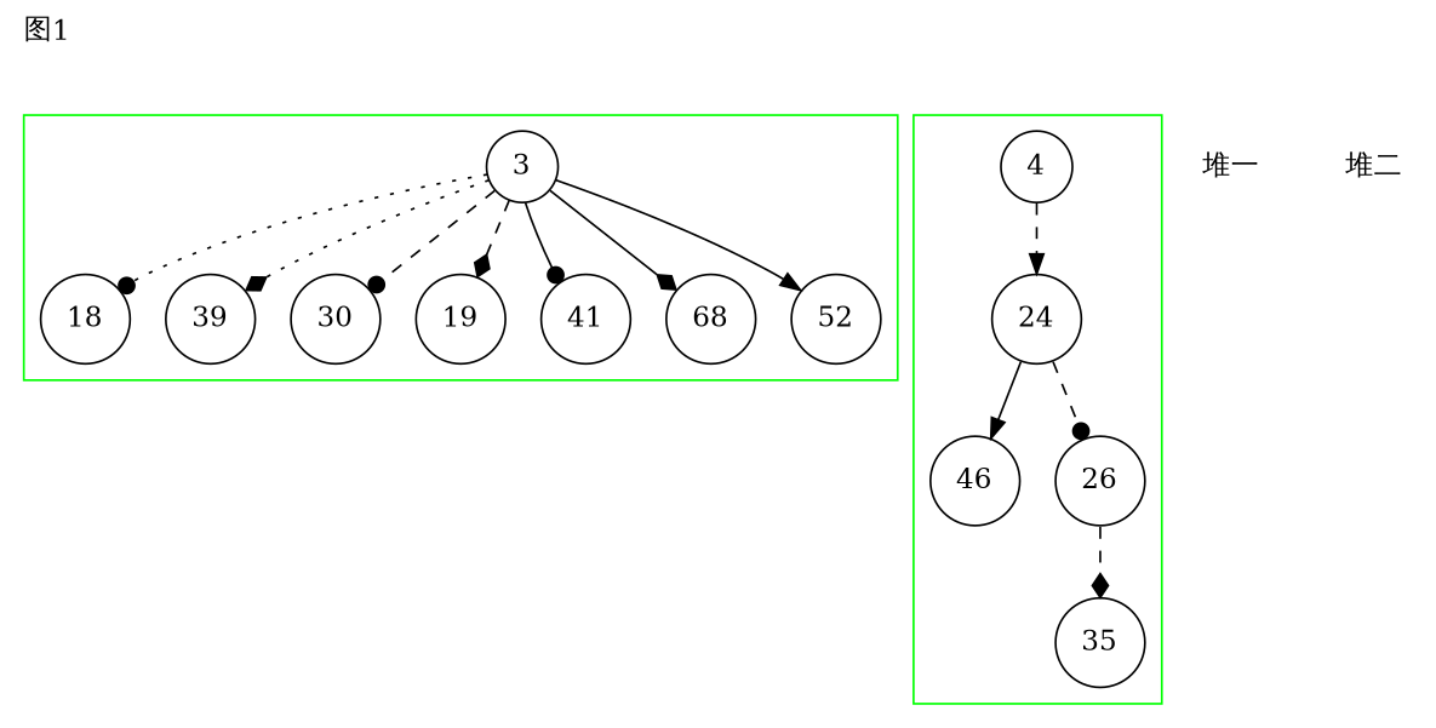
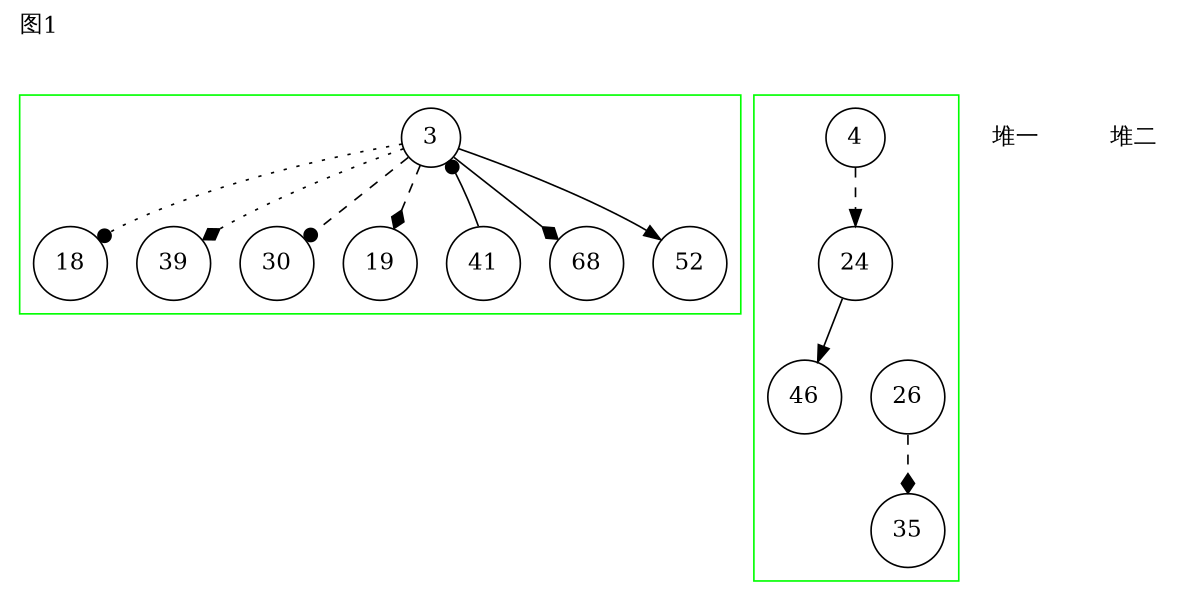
  digraph {
    label="图1"
    labeljust=l
    labelloc=t
    node [shape=circle]
    edge [arrowhead=dot style=dashed]
    n1 [label=3]
    n2 [label=18]
    n3 [label=39]
    n4 [label=30]
    n5 [label=19]
    n6 [label=41]
    n7 [label=68]
    n8 [label=52]
    n9 [label=4]
    n10 [label=24]
    n11 [label=46]
    n12 [label=26]
    n13 [label=35]
    n14 [label="堆一" shape=plaintext]
    n15 [label="堆二" shape=plaintext]
    subgraph cluster_1 {
      label=""
      pencolor=green
      n1
      n2
      n3
      n4
      n5
      n6
      n7
      n8
    }
    subgraph cluster_2 {
      label=""
      pencolor=green
      n9
      n10
      n11
      n12
      n13
    }
    n1 -> n2 [style=dotted]
    n1 -> n3 [arrowhead=diamond style=dotted]
    n1 -> n4
    n1 -> n5 [arrowhead=diamond]
-   n1 -> n6 [style=solid]
+   n6 -> n1 [style=solid]
    n1 -> n7 [arrowhead=diamond style=solid]
    n1 -> n8 [arrowhead=normal style=solid]
    n9 -> n10 [arrowhead=normal]
    n10 -> n11 [arrowhead=normal style=solid]
-   n10 -> n12
    n12 -> n13 [arrowhead=diamond]
  }
